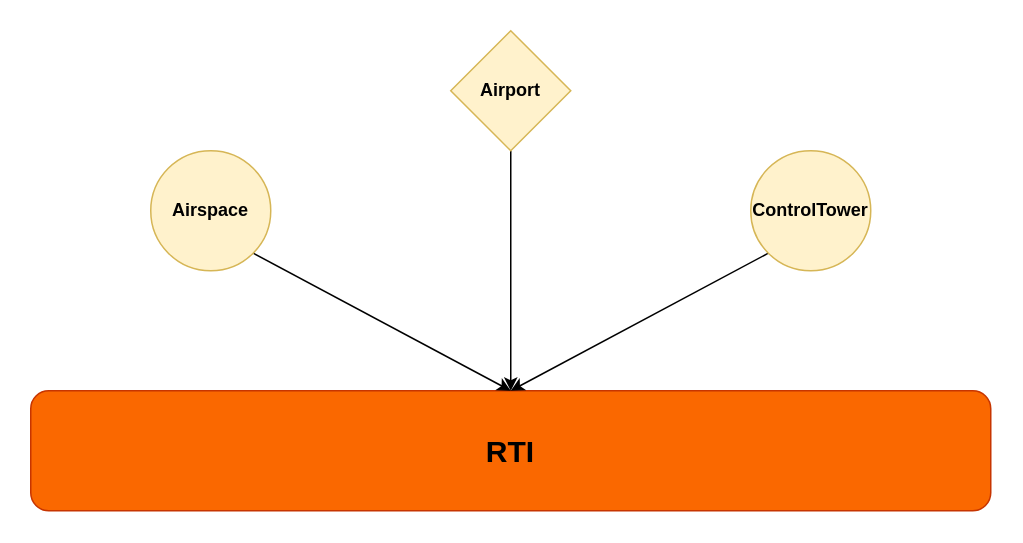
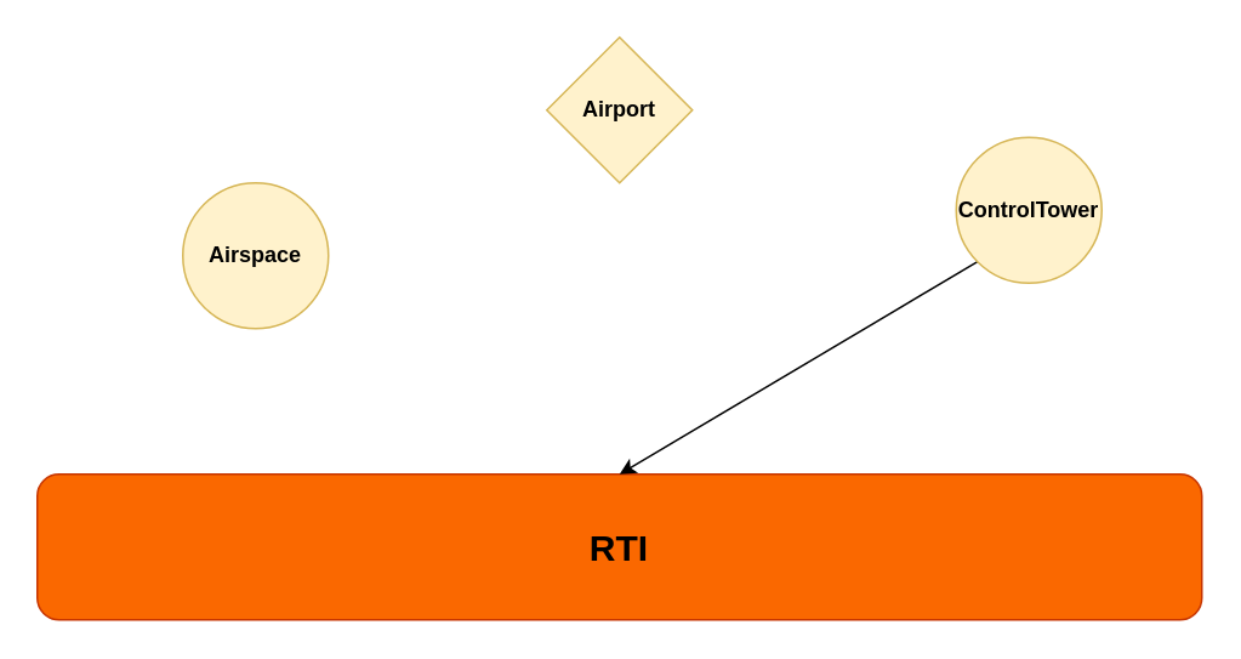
  <mxCell id="0" />
  <mxCell id="1" parent="0" />
  <mxCell id="2" value="&lt;font style=&quot;font-size: 20px;&quot;&gt;RTI&lt;/font&gt;" style="rounded=1;whiteSpace=wrap;html=1;fontStyle=1;fillColor=#fa6800;strokeColor=#C73500;fontColor=#000000;" vertex="1" parent="1"><mxGeometry x="20" y="260" width="640" height="80" as="geometry" /></mxCell>
- <mxCell id="3" style="rounded=0;orthogonalLoop=1;jettySize=auto;html=1;exitX=1;exitY=1;exitDx=0;exitDy=0;entryX=0.5;entryY=0;entryDx=0;entryDy=0;fontStyle=1" edge="1" parent="1" source="4" target="2"><mxGeometry relative="1" as="geometry" /></mxCell>
  <mxCell id="4" value="Airspace" style="ellipse;whiteSpace=wrap;html=1;aspect=fixed;fontStyle=1;fillColor=#fff2cc;strokeColor=#d6b656;" vertex="1" parent="1"><mxGeometry x="100" y="100" width="80" height="80" as="geometry" /></mxCell>
- <mxCell id="5" style="edgeStyle=orthogonalEdgeStyle;rounded=0;orthogonalLoop=1;jettySize=auto;html=1;exitX=0.5;exitY=1;exitDx=0;exitDy=0;entryX=0.5;entryY=0;entryDx=0;entryDy=0;fontStyle=1" edge="1" parent="1" source="6" target="2"><mxGeometry relative="1" as="geometry" /></mxCell>
  <mxCell id="6" value="Airport" style="rhombus;whiteSpace=wrap;html=1;aspect=fixed;fontStyle=1;fillColor=#fff2cc;strokeColor=#d6b656;" vertex="1" parent="1"><mxGeometry x="300" y="20" width="80" height="80" as="geometry" /></mxCell>
  <mxCell id="7" style="rounded=0;orthogonalLoop=1;jettySize=auto;html=1;exitX=0;exitY=1;exitDx=0;exitDy=0;entryX=0.5;entryY=0;entryDx=0;entryDy=0;fontStyle=1" edge="1" parent="1" source="8" target="2"><mxGeometry relative="1" as="geometry" /></mxCell>
- <mxCell id="8" value="ControlTower" style="ellipse;whiteSpace=wrap;html=1;aspect=fixed;fontStyle=1;fillColor=#fff2cc;strokeColor=#d6b656;" vertex="1" parent="1"><mxGeometry x="500" y="100" width="80" height="80" as="geometry" /></mxCell>
+ <mxCell id="8" value="ControlTower" style="ellipse;whiteSpace=wrap;html=1;aspect=fixed;fontStyle=1;fillColor=#fff2cc;strokeColor=#d6b656;" vertex="1" parent="1"><mxGeometry x="525" y="75" width="80" height="80" as="geometry" /></mxCell>
